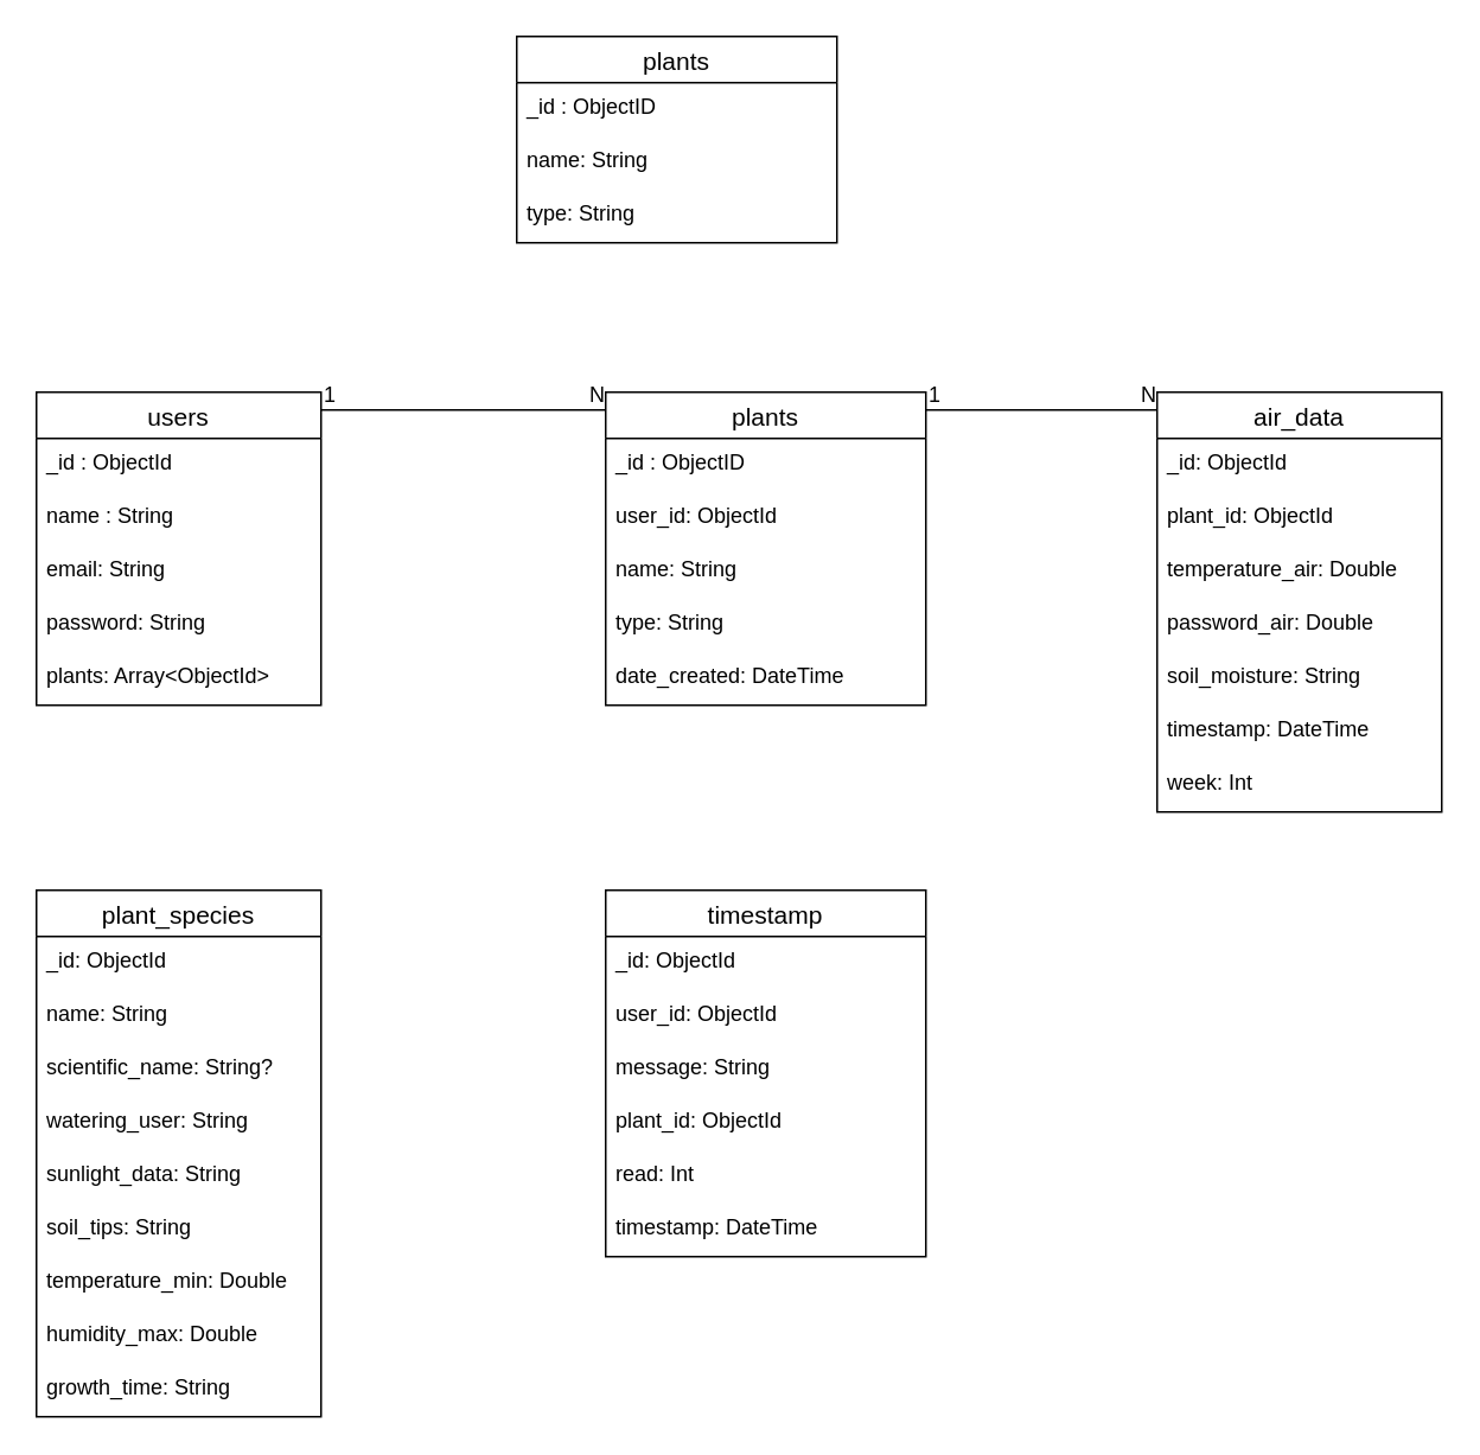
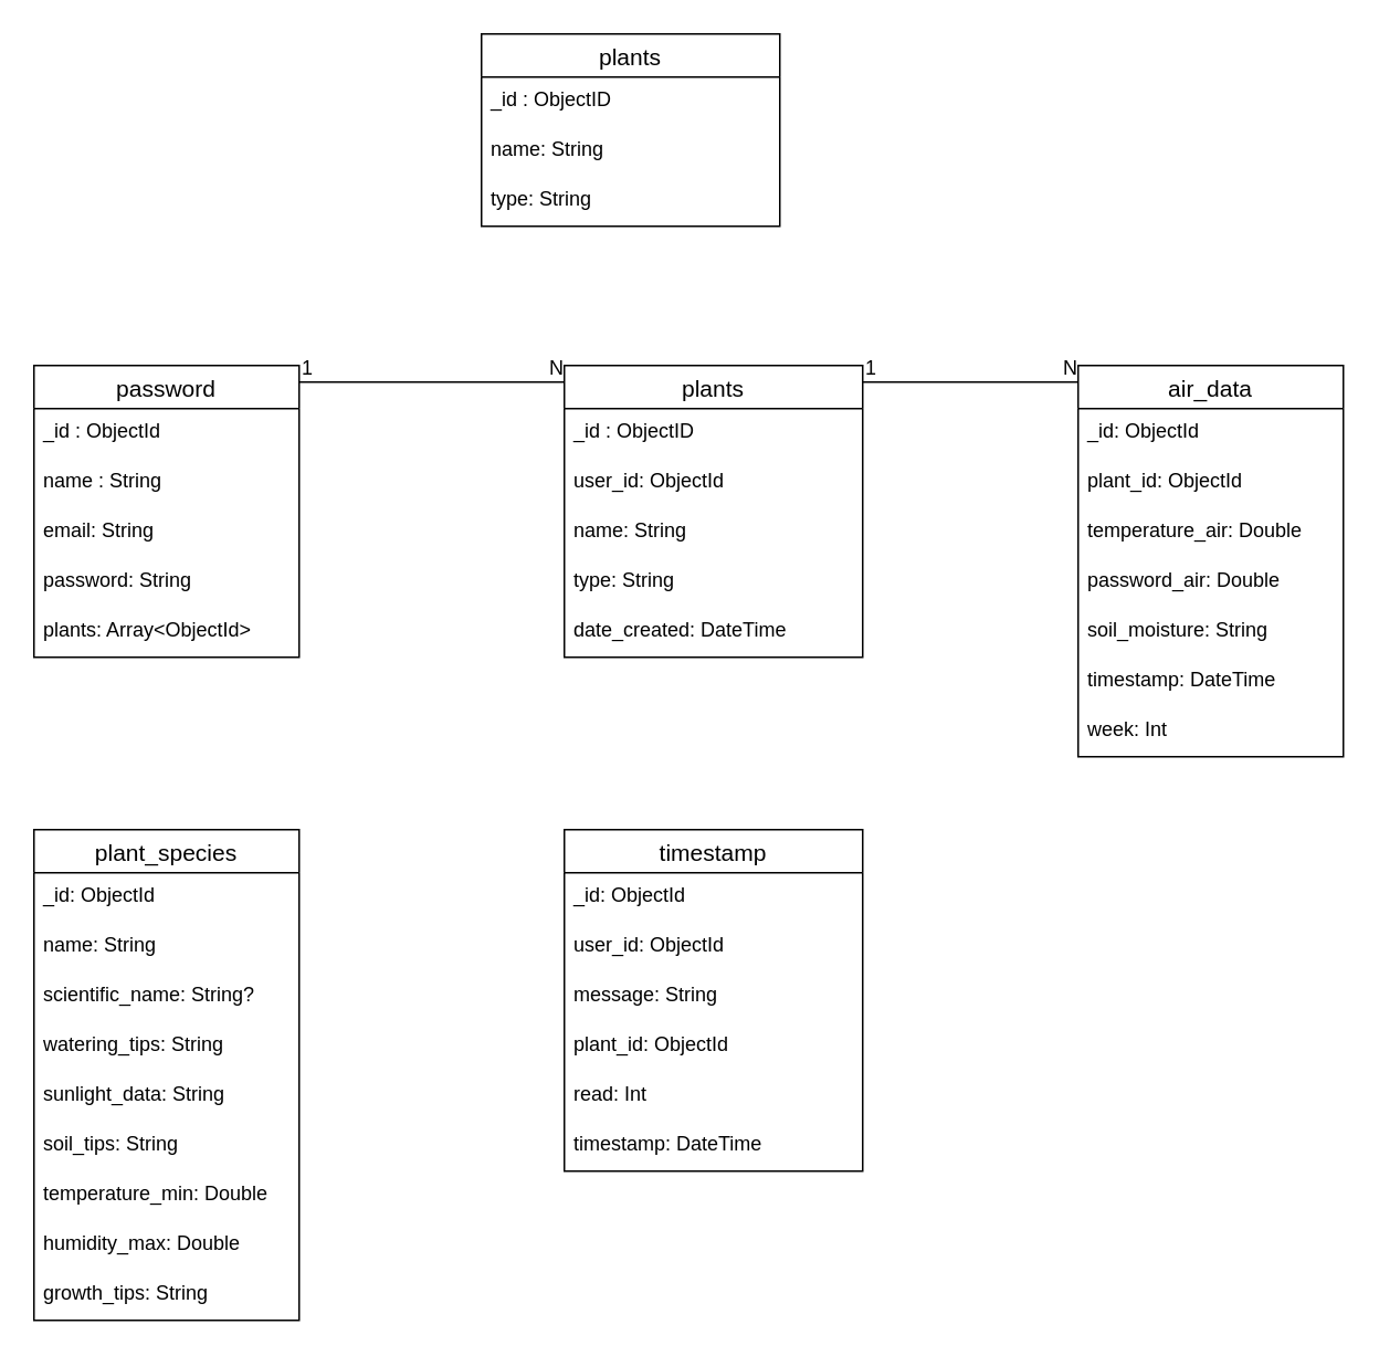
  <mxCell id="0" />
  <mxCell id="1" parent="0" />
  <mxCell id="2" value="" style="endArrow=none;html=1;rounded=0;" parent="1" edge="1"><mxGeometry relative="1" as="geometry"><mxPoint x="180" y="230" as="sourcePoint" /><mxPoint x="340" y="230" as="targetPoint" /></mxGeometry></mxCell>
  <mxCell id="3" value="1" style="resizable=0;html=1;align=left;verticalAlign=bottom;" parent="2" connectable="0" vertex="1"><mxGeometry x="-1" relative="1" as="geometry" /></mxCell>
  <mxCell id="4" value="N" style="resizable=0;html=1;align=right;verticalAlign=bottom;" parent="2" connectable="0" vertex="1"><mxGeometry x="1" relative="1" as="geometry" /></mxCell>
  <mxCell id="5" value="" style="endArrow=none;html=1;rounded=0;" parent="1" edge="1"><mxGeometry relative="1" as="geometry"><mxPoint x="520" y="230" as="sourcePoint" /><mxPoint x="650" y="230" as="targetPoint" /></mxGeometry></mxCell>
  <mxCell id="6" value="1" style="resizable=0;html=1;align=left;verticalAlign=bottom;" parent="5" connectable="0" vertex="1"><mxGeometry x="-1" relative="1" as="geometry" /></mxCell>
  <mxCell id="7" value="N" style="resizable=0;html=1;align=right;verticalAlign=bottom;" parent="5" connectable="0" vertex="1"><mxGeometry x="1" relative="1" as="geometry" /></mxCell>
- <mxCell id="8" value="users" style="swimlane;fontStyle=0;childLayout=stackLayout;horizontal=1;startSize=26;horizontalStack=0;resizeParent=1;resizeParentMax=0;resizeLast=0;collapsible=1;marginBottom=0;align=center;fontSize=14;" parent="1" vertex="1"><mxGeometry x="20" y="220" width="160" height="176" as="geometry" /></mxCell>
+ <mxCell id="8" value="password" style="swimlane;fontStyle=0;childLayout=stackLayout;horizontal=1;startSize=26;horizontalStack=0;resizeParent=1;resizeParentMax=0;resizeLast=0;collapsible=1;marginBottom=0;align=center;fontSize=14;" parent="1" vertex="1"><mxGeometry x="20" y="220" width="160" height="176" as="geometry" /></mxCell>
  <mxCell id="9" value="_id : ObjectId" style="text;strokeColor=none;fillColor=none;spacingLeft=4;spacingRight=4;overflow=hidden;rotatable=0;points=[[0,0.5],[1,0.5]];portConstraint=eastwest;fontSize=12;" parent="8" vertex="1"><mxGeometry y="26" width="160" height="30" as="geometry" /></mxCell>
  <mxCell id="10" value="name : String" style="text;strokeColor=none;fillColor=none;spacingLeft=4;spacingRight=4;overflow=hidden;rotatable=0;points=[[0,0.5],[1,0.5]];portConstraint=eastwest;fontSize=12;" parent="8" vertex="1"><mxGeometry y="56" width="160" height="30" as="geometry" /></mxCell>
  <mxCell id="11" value="email: String" style="text;strokeColor=none;fillColor=none;spacingLeft=4;spacingRight=4;overflow=hidden;rotatable=0;points=[[0,0.5],[1,0.5]];portConstraint=eastwest;fontSize=12;" parent="8" vertex="1"><mxGeometry y="86" width="160" height="30" as="geometry" /></mxCell>
  <mxCell id="12" value="password: String" style="text;strokeColor=none;fillColor=none;spacingLeft=4;spacingRight=4;overflow=hidden;rotatable=0;points=[[0,0.5],[1,0.5]];portConstraint=eastwest;fontSize=12;" parent="8" vertex="1"><mxGeometry y="116" width="160" height="30" as="geometry" /></mxCell>
  <mxCell id="13" value="plants: Array&lt;ObjectId&gt;" style="text;strokeColor=none;fillColor=none;spacingLeft=4;spacingRight=4;overflow=hidden;rotatable=0;points=[[0,0.5],[1,0.5]];portConstraint=eastwest;fontSize=12;" parent="8" vertex="1"><mxGeometry y="146" width="160" height="30" as="geometry" /></mxCell>
  <mxCell id="14" value="plants" style="swimlane;fontStyle=0;childLayout=stackLayout;horizontal=1;startSize=26;horizontalStack=0;resizeParent=1;resizeParentMax=0;resizeLast=0;collapsible=1;marginBottom=0;align=center;fontSize=14;" parent="1" vertex="1"><mxGeometry x="340" y="220" width="180" height="176" as="geometry" /></mxCell>
  <mxCell id="15" value="_id : ObjectID" style="text;strokeColor=none;fillColor=none;spacingLeft=4;spacingRight=4;overflow=hidden;rotatable=0;points=[[0,0.5],[1,0.5]];portConstraint=eastwest;fontSize=12;" parent="14" vertex="1"><mxGeometry y="26" width="180" height="30" as="geometry" /></mxCell>
  <mxCell id="16" value="user_id: ObjectId" style="text;strokeColor=none;fillColor=none;spacingLeft=4;spacingRight=4;overflow=hidden;rotatable=0;points=[[0,0.5],[1,0.5]];portConstraint=eastwest;fontSize=12;" parent="14" vertex="1"><mxGeometry y="56" width="180" height="30" as="geometry" /></mxCell>
  <mxCell id="17" value="name: String" style="text;strokeColor=none;fillColor=none;spacingLeft=4;spacingRight=4;overflow=hidden;rotatable=0;points=[[0,0.5],[1,0.5]];portConstraint=eastwest;fontSize=12;" parent="14" vertex="1"><mxGeometry y="86" width="180" height="30" as="geometry" /></mxCell>
  <mxCell id="18" value="type: String" style="text;strokeColor=none;fillColor=none;spacingLeft=4;spacingRight=4;overflow=hidden;rotatable=0;points=[[0,0.5],[1,0.5]];portConstraint=eastwest;fontSize=12;" parent="14" vertex="1"><mxGeometry y="116" width="180" height="30" as="geometry" /></mxCell>
  <mxCell id="19" value="date_created: DateTime" style="text;strokeColor=none;fillColor=none;spacingLeft=4;spacingRight=4;overflow=hidden;rotatable=0;points=[[0,0.5],[1,0.5]];portConstraint=eastwest;fontSize=12;" parent="14" vertex="1"><mxGeometry y="146" width="180" height="30" as="geometry" /></mxCell>
  <mxCell id="20" value="air_data" style="swimlane;fontStyle=0;childLayout=stackLayout;horizontal=1;startSize=26;horizontalStack=0;resizeParent=1;resizeParentMax=0;resizeLast=0;collapsible=1;marginBottom=0;align=center;fontSize=14;" parent="1" vertex="1"><mxGeometry x="650" y="220" width="160" height="236" as="geometry" /></mxCell>
  <mxCell id="21" value="_id: ObjectId" style="text;strokeColor=none;fillColor=none;spacingLeft=4;spacingRight=4;overflow=hidden;rotatable=0;points=[[0,0.5],[1,0.5]];portConstraint=eastwest;fontSize=12;" parent="20" vertex="1"><mxGeometry y="26" width="160" height="30" as="geometry" /></mxCell>
  <mxCell id="22" value="plant_id: ObjectId" style="text;strokeColor=none;fillColor=none;spacingLeft=4;spacingRight=4;overflow=hidden;rotatable=0;points=[[0,0.5],[1,0.5]];portConstraint=eastwest;fontSize=12;" parent="20" vertex="1"><mxGeometry y="56" width="160" height="30" as="geometry" /></mxCell>
  <mxCell id="23" value="temperature_air: Double " style="text;strokeColor=none;fillColor=none;spacingLeft=4;spacingRight=4;overflow=hidden;rotatable=0;points=[[0,0.5],[1,0.5]];portConstraint=eastwest;fontSize=12;" parent="20" vertex="1"><mxGeometry y="86" width="160" height="30" as="geometry" /></mxCell>
  <mxCell id="24" value="password_air: Double " style="text;strokeColor=none;fillColor=none;spacingLeft=4;spacingRight=4;overflow=hidden;rotatable=0;points=[[0,0.5],[1,0.5]];portConstraint=eastwest;fontSize=12;" parent="20" vertex="1"><mxGeometry y="116" width="160" height="30" as="geometry" /></mxCell>
  <mxCell id="25" value="soil_moisture: String" style="text;strokeColor=none;fillColor=none;spacingLeft=4;spacingRight=4;overflow=hidden;rotatable=0;points=[[0,0.5],[1,0.5]];portConstraint=eastwest;fontSize=12;" parent="20" vertex="1"><mxGeometry y="146" width="160" height="30" as="geometry" /></mxCell>
  <mxCell id="26" value="timestamp: DateTime" style="text;strokeColor=none;fillColor=none;spacingLeft=4;spacingRight=4;overflow=hidden;rotatable=0;points=[[0,0.5],[1,0.5]];portConstraint=eastwest;fontSize=12;" parent="20" vertex="1"><mxGeometry y="176" width="160" height="30" as="geometry" /></mxCell>
  <mxCell id="27" value="week: Int" style="text;strokeColor=none;fillColor=none;spacingLeft=4;spacingRight=4;overflow=hidden;rotatable=0;points=[[0,0.5],[1,0.5]];portConstraint=eastwest;fontSize=12;" parent="20" vertex="1"><mxGeometry y="206" width="160" height="30" as="geometry" /></mxCell>
  <mxCell id="28" value="plant_species" style="swimlane;fontStyle=0;childLayout=stackLayout;horizontal=1;startSize=26;horizontalStack=0;resizeParent=1;resizeParentMax=0;resizeLast=0;collapsible=1;marginBottom=0;align=center;fontSize=14;" parent="1" vertex="1"><mxGeometry x="20" y="500" width="160" height="296" as="geometry" /></mxCell>
  <mxCell id="29" value="_id: ObjectId  " style="text;strokeColor=none;fillColor=none;spacingLeft=4;spacingRight=4;overflow=hidden;rotatable=0;points=[[0,0.5],[1,0.5]];portConstraint=eastwest;fontSize=12;" parent="28" vertex="1"><mxGeometry y="26" width="160" height="30" as="geometry" /></mxCell>
  <mxCell id="30" value="name: String" style="text;strokeColor=none;fillColor=none;spacingLeft=4;spacingRight=4;overflow=hidden;rotatable=0;points=[[0,0.5],[1,0.5]];portConstraint=eastwest;fontSize=12;" parent="28" vertex="1"><mxGeometry y="56" width="160" height="30" as="geometry" /></mxCell>
  <mxCell id="31" value="scientific_name: String?" style="text;strokeColor=none;fillColor=none;spacingLeft=4;spacingRight=4;overflow=hidden;rotatable=0;points=[[0,0.5],[1,0.5]];portConstraint=eastwest;fontSize=12;" parent="28" vertex="1"><mxGeometry y="86" width="160" height="30" as="geometry" /></mxCell>
- <mxCell id="32" value=" watering_user: String" style="text;strokeColor=none;fillColor=none;spacingLeft=4;spacingRight=4;overflow=hidden;rotatable=0;points=[[0,0.5],[1,0.5]];portConstraint=eastwest;fontSize=12;" parent="28" vertex="1"><mxGeometry y="116" width="160" height="30" as="geometry" /></mxCell>
+ <mxCell id="32" value=" watering_tips: String" style="text;strokeColor=none;fillColor=none;spacingLeft=4;spacingRight=4;overflow=hidden;rotatable=0;points=[[0,0.5],[1,0.5]];portConstraint=eastwest;fontSize=12;" parent="28" vertex="1"><mxGeometry y="116" width="160" height="30" as="geometry" /></mxCell>
  <mxCell id="33" value=" sunlight_data: String  " style="text;strokeColor=none;fillColor=none;spacingLeft=4;spacingRight=4;overflow=hidden;rotatable=0;points=[[0,0.5],[1,0.5]];portConstraint=eastwest;fontSize=12;" parent="28" vertex="1"><mxGeometry y="146" width="160" height="30" as="geometry" /></mxCell>
  <mxCell id="34" value=" soil_tips: String     " style="text;strokeColor=none;fillColor=none;spacingLeft=4;spacingRight=4;overflow=hidden;rotatable=0;points=[[0,0.5],[1,0.5]];portConstraint=eastwest;fontSize=12;" parent="28" vertex="1"><mxGeometry y="176" width="160" height="30" as="geometry" /></mxCell>
  <mxCell id="35" value=" temperature_min: Double     " style="text;strokeColor=none;fillColor=none;spacingLeft=4;spacingRight=4;overflow=hidden;rotatable=0;points=[[0,0.5],[1,0.5]];portConstraint=eastwest;fontSize=12;" parent="28" vertex="1"><mxGeometry y="206" width="160" height="30" as="geometry" /></mxCell>
  <mxCell id="36" value="  humidity_max: Double     " style="text;strokeColor=none;fillColor=none;spacingLeft=4;spacingRight=4;overflow=hidden;rotatable=0;points=[[0,0.5],[1,0.5]];portConstraint=eastwest;fontSize=12;" parent="28" vertex="1"><mxGeometry y="236" width="160" height="30" as="geometry" /></mxCell>
- <mxCell id="37" value="  growth_time: String      " style="text;strokeColor=none;fillColor=none;spacingLeft=4;spacingRight=4;overflow=hidden;rotatable=0;points=[[0,0.5],[1,0.5]];portConstraint=eastwest;fontSize=12;" parent="28" vertex="1"><mxGeometry y="266" width="160" height="30" as="geometry" /></mxCell>
+ <mxCell id="37" value="  growth_tips: String      " style="text;strokeColor=none;fillColor=none;spacingLeft=4;spacingRight=4;overflow=hidden;rotatable=0;points=[[0,0.5],[1,0.5]];portConstraint=eastwest;fontSize=12;" parent="28" vertex="1"><mxGeometry y="266" width="160" height="30" as="geometry" /></mxCell>
  <mxCell id="38" value="timestamp" style="swimlane;fontStyle=0;childLayout=stackLayout;horizontal=1;startSize=26;horizontalStack=0;resizeParent=1;resizeParentMax=0;resizeLast=0;collapsible=1;marginBottom=0;align=center;fontSize=14;" parent="1" vertex="1"><mxGeometry x="340" y="500" width="180" height="206" as="geometry" /></mxCell>
  <mxCell id="39" value="_id: ObjectId   " style="text;strokeColor=none;fillColor=none;spacingLeft=4;spacingRight=4;overflow=hidden;rotatable=0;points=[[0,0.5],[1,0.5]];portConstraint=eastwest;fontSize=12;" parent="38" vertex="1"><mxGeometry y="26" width="180" height="30" as="geometry" /></mxCell>
  <mxCell id="40" value="user_id: ObjectId" style="text;strokeColor=none;fillColor=none;spacingLeft=4;spacingRight=4;overflow=hidden;rotatable=0;points=[[0,0.5],[1,0.5]];portConstraint=eastwest;fontSize=12;" parent="38" vertex="1"><mxGeometry y="56" width="180" height="30" as="geometry" /></mxCell>
  <mxCell id="41" value="message: String" style="text;strokeColor=none;fillColor=none;spacingLeft=4;spacingRight=4;overflow=hidden;rotatable=0;points=[[0,0.5],[1,0.5]];portConstraint=eastwest;fontSize=12;" parent="38" vertex="1"><mxGeometry y="86" width="180" height="30" as="geometry" /></mxCell>
  <mxCell id="42" value="plant_id: ObjectId " style="text;strokeColor=none;fillColor=none;spacingLeft=4;spacingRight=4;overflow=hidden;rotatable=0;points=[[0,0.5],[1,0.5]];portConstraint=eastwest;fontSize=12;" parent="38" vertex="1"><mxGeometry y="116" width="180" height="30" as="geometry" /></mxCell>
  <mxCell id="43" value="read: Int " style="text;strokeColor=none;fillColor=none;spacingLeft=4;spacingRight=4;overflow=hidden;rotatable=0;points=[[0,0.5],[1,0.5]];portConstraint=eastwest;fontSize=12;" parent="38" vertex="1"><mxGeometry y="146" width="180" height="30" as="geometry" /></mxCell>
  <mxCell id="44" value="timestamp: DateTime" style="text;strokeColor=none;fillColor=none;spacingLeft=4;spacingRight=4;overflow=hidden;rotatable=0;points=[[0,0.5],[1,0.5]];portConstraint=eastwest;fontSize=12;" parent="38" vertex="1"><mxGeometry y="176" width="180" height="30" as="geometry" /></mxCell>
  <mxCell id="45" value="plants" style="swimlane;fontStyle=0;childLayout=stackLayout;horizontal=1;startSize=26;horizontalStack=0;resizeParent=1;resizeParentMax=0;resizeLast=0;collapsible=1;marginBottom=0;align=center;fontSize=14;" vertex="1" parent="1"><mxGeometry x="290" y="20" width="180" height="116" as="geometry" /></mxCell>
  <mxCell id="46" value="_id : ObjectID" style="text;strokeColor=none;fillColor=none;spacingLeft=4;spacingRight=4;overflow=hidden;rotatable=0;points=[[0,0.5],[1,0.5]];portConstraint=eastwest;fontSize=12;" vertex="1" parent="45"><mxGeometry y="26" width="180" height="30" as="geometry" /></mxCell>
  <mxCell id="47" value="name: String" style="text;strokeColor=none;fillColor=none;spacingLeft=4;spacingRight=4;overflow=hidden;rotatable=0;points=[[0,0.5],[1,0.5]];portConstraint=eastwest;fontSize=12;" vertex="1" parent="45"><mxGeometry y="56" width="180" height="30" as="geometry" /></mxCell>
  <mxCell id="48" value="type: String" style="text;strokeColor=none;fillColor=none;spacingLeft=4;spacingRight=4;overflow=hidden;rotatable=0;points=[[0,0.5],[1,0.5]];portConstraint=eastwest;fontSize=12;" vertex="1" parent="45"><mxGeometry y="86" width="180" height="30" as="geometry" /></mxCell>
